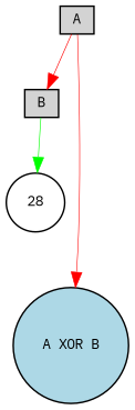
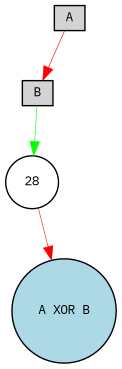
  digraph {
    fontname="IBM Plex Mono"
    node [fillcolor=lightgray fontname="IBM Plex Mono" fontsize=9 shape=box style=filled]
    edge [color=red fontname="IBM Plex Mono" style=solid]
    A [height=0.2 width=0.2]
    B [height=0.2 width=0.2]
    28 [fillcolor=white height=0.2 shape=circle width=0.2]
    "A XOR B" [fillcolor=lightblue height=0.2 shape=circle width=0.2]
    A -> B [penwidth=0.4468183857526421]
    B -> 28 [color=green penwidth=0.4297412520785824]
-   A -> "A XOR B" [penwidth=0.4005732771244044]
+   28 -> "A XOR B" [penwidth=0.4005732771244044]
  }
